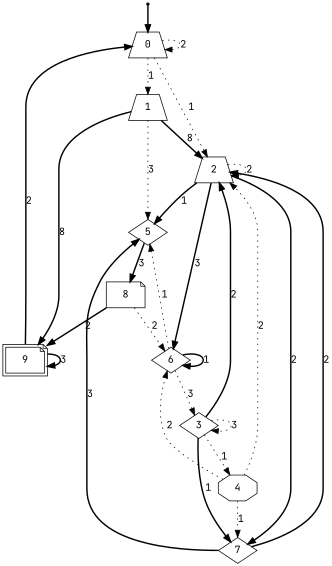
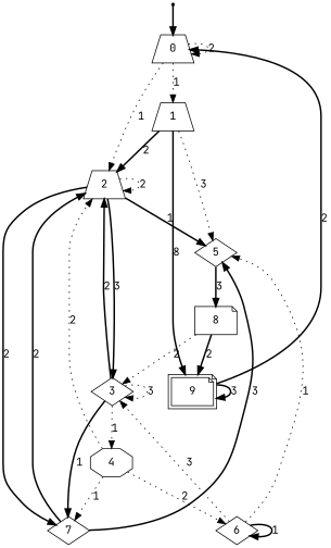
  digraph {
    fontname="JetBrains Mono"
    node [fontname="JetBrains Mono" shape=diamond]
    edge [fontname="JetBrains Mono" style=bold]
    F0 [shape=point]
    0 [shape=trapezium]
    1 [shape=trapezium]
    2 [shape=trapezium]
    5
    9 [peripheries=2 shape=note]
    7
    3
    8 [shape=note]
    4 [shape=octagon]
    6
    F0 -> 0
    0 -> 0 [label=2 style=dotted]
    0 -> 1 [label=1 style=dotted]
    0 -> 2 [label=1 style=dotted]
-   1 -> 2 [label=8]
+   1 -> 2 [label=2]
    1 -> 5 [label=3 style=dotted]
    1 -> 9 [label=8]
    2 -> 2 [label=2 style=dotted]
    2 -> 5 [label=1]
    2 -> 7 [label=2]
-   2 -> 6 [label=3]
+   2 -> 3 [label=3]
    5 -> 8 [label=3]
    9 -> 0 [label=2]
    9 -> 9 [label=3]
    7 -> 2 [label=2]
    7 -> 5 [label=3]
    3 -> 2 [label=2]
    3 -> 7 [label=1]
    3 -> 3 [label=3 style=dotted]
    3 -> 4 [label=1 style=dotted]
    8 -> 9 [label=2]
-   8 -> 6 [label=2 style=dotted]
+   8 -> 3 [label=2 style=dotted]
    4 -> 2 [label=2 style=dotted]
    4 -> 7 [label=1 style=dotted]
    4 -> 6 [label=2 style=dotted]
    6 -> 5 [label=1 style=dotted]
    6 -> 3 [label=3 style=dotted]
    6 -> 6 [label=1]
  }
